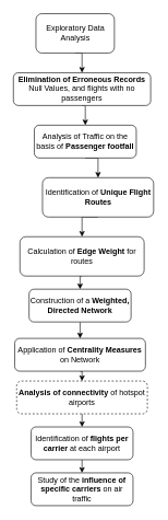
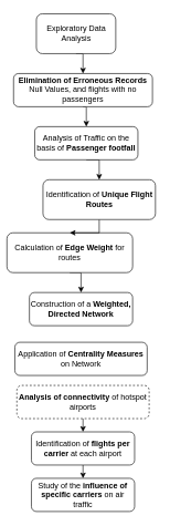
  <mxCell id="0" />
  <mxCell id="1" parent="0" />
  <mxCell id="2" style="edgeStyle=orthogonalEdgeStyle;rounded=0;orthogonalLoop=1;jettySize=auto;html=1;exitX=0.5;exitY=1;exitDx=0;exitDy=0;entryX=0.5;entryY=0;entryDx=0;entryDy=0;" edge="1" parent="1" source="3" target="5"><mxGeometry relative="1" as="geometry" /></mxCell>
  <mxCell id="3" value="Exploratory Data Analysis" style="rounded=1;whiteSpace=wrap;html=1;" vertex="1" parent="1"><mxGeometry x="54.5" y="20" width="120" height="60" as="geometry" /></mxCell>
  <mxCell id="4" style="edgeStyle=orthogonalEdgeStyle;rounded=0;orthogonalLoop=1;jettySize=auto;html=1;exitX=0.5;exitY=1;exitDx=0;exitDy=0;entryX=0.5;entryY=0;entryDx=0;entryDy=0;" edge="1" parent="1" source="5" target="7"><mxGeometry relative="1" as="geometry" /></mxCell>
  <mxCell id="5" value="&lt;b&gt;Elimination of Erroneous Records&lt;br&gt;&lt;/b&gt;Null Values, and flights with no passengers" style="rounded=1;whiteSpace=wrap;html=1;" vertex="1" parent="1"><mxGeometry x="20" y="110" width="210" height="50" as="geometry" /></mxCell>
  <mxCell id="6" style="edgeStyle=orthogonalEdgeStyle;rounded=0;orthogonalLoop=1;jettySize=auto;html=1;exitX=0.5;exitY=1;exitDx=0;exitDy=0;entryX=0.5;entryY=0;entryDx=0;entryDy=0;" edge="1" parent="1" source="7" target="11"><mxGeometry relative="1" as="geometry" /></mxCell>
  <mxCell id="7" value="Analysis of Traffic on the basis of &lt;b&gt;Passenger footfall&lt;/b&gt;" style="rounded=1;whiteSpace=wrap;html=1;" vertex="1" parent="1"><mxGeometry x="52" y="190" width="156" height="50" as="geometry" /></mxCell>
  <mxCell id="8" style="edgeStyle=orthogonalEdgeStyle;rounded=0;orthogonalLoop=1;jettySize=auto;html=1;exitX=0.5;exitY=1;exitDx=0;exitDy=0;entryX=0.5;entryY=0;entryDx=0;entryDy=0;" edge="1" parent="1" source="9" target="13"><mxGeometry relative="1" as="geometry" /></mxCell>
- <mxCell id="9" value="Calculation of &lt;b&gt;Edge Weight&lt;/b&gt; for routes" style="rounded=1;whiteSpace=wrap;html=1;" vertex="1" parent="1"><mxGeometry x="30" y="360" width="190" height="60" as="geometry" /></mxCell>
+ <mxCell id="9" value="Calculation of &lt;b&gt;Edge Weight&lt;/b&gt; for routes" style="rounded=1;whiteSpace=wrap;html=1;" vertex="1" parent="1"><mxGeometry x="10" y="350" width="190" height="60" as="geometry" /></mxCell>
  <mxCell id="10" style="edgeStyle=orthogonalEdgeStyle;rounded=0;orthogonalLoop=1;jettySize=auto;html=1;exitX=0.5;exitY=1;exitDx=0;exitDy=0;entryX=0.5;entryY=0;entryDx=0;entryDy=0;" edge="1" parent="1" source="11" target="9"><mxGeometry relative="1" as="geometry" /></mxCell>
  <mxCell id="11" value="Identification of &lt;b&gt;Unique Flight Routes&lt;/b&gt;" style="rounded=1;whiteSpace=wrap;html=1;" vertex="1" parent="1"><mxGeometry x="64.5" y="270" width="170" height="60" as="geometry" /></mxCell>
- <mxCell id="12" style="edgeStyle=orthogonalEdgeStyle;rounded=0;orthogonalLoop=1;jettySize=auto;html=1;exitX=0.5;exitY=1;exitDx=0;exitDy=0;entryX=0.5;entryY=0;entryDx=0;entryDy=0;" edge="1" parent="1" source="13" target="15"><mxGeometry relative="1" as="geometry" /></mxCell>
  <mxCell id="13" value="Construction of a &lt;b&gt;Weighted, Directed Network&lt;/b&gt;" style="rounded=1;whiteSpace=wrap;html=1;" vertex="1" parent="1"><mxGeometry x="44" y="440" width="156" height="50" as="geometry" /></mxCell>
- <mxCell id="14" style="edgeStyle=orthogonalEdgeStyle;rounded=0;orthogonalLoop=1;jettySize=auto;html=1;exitX=0.5;exitY=1;exitDx=0;exitDy=0;entryX=0.5;entryY=0;entryDx=0;entryDy=0;" edge="1" parent="1" source="15" target="20"><mxGeometry relative="1" as="geometry" /></mxCell>
  <mxCell id="15" value="Application of &lt;b&gt;Centrality Measures&lt;/b&gt; on Network" style="rounded=1;whiteSpace=wrap;html=1;" vertex="1" parent="1"><mxGeometry x="22" y="515" width="200" height="50" as="geometry" /></mxCell>
  <mxCell id="16" style="edgeStyle=orthogonalEdgeStyle;rounded=0;orthogonalLoop=1;jettySize=auto;html=1;exitX=0.5;exitY=1;exitDx=0;exitDy=0;entryX=0.5;entryY=0;entryDx=0;entryDy=0;" edge="1" parent="1" source="17" target="18"><mxGeometry relative="1" as="geometry" /></mxCell>
  <mxCell id="17" value="Identification of &lt;b&gt;flights per carrier&lt;/b&gt; at each airport" style="rounded=1;whiteSpace=wrap;html=1;" vertex="1" parent="1"><mxGeometry x="47" y="650" width="156" height="50" as="geometry" /></mxCell>
  <mxCell id="18" value="Study of the &lt;b&gt;influence of specific carriers&lt;/b&gt; on air traffic" style="rounded=1;whiteSpace=wrap;html=1;" vertex="1" parent="1"><mxGeometry x="47" y="720" width="156" height="50" as="geometry" /></mxCell>
  <mxCell id="19" style="edgeStyle=orthogonalEdgeStyle;rounded=0;orthogonalLoop=1;jettySize=auto;html=1;exitX=0.5;exitY=1;exitDx=0;exitDy=0;entryX=0.5;entryY=0;entryDx=0;entryDy=0;" edge="1" parent="1" source="20" target="17"><mxGeometry relative="1" as="geometry" /></mxCell>
  <mxCell id="20" value="&lt;b&gt;Analysis of connectivity&lt;/b&gt; of hotspot airports" style="rounded=1;whiteSpace=wrap;html=1;dashed=1;" vertex="1" parent="1"><mxGeometry x="25" y="580" width="200" height="50" as="geometry" /></mxCell>
